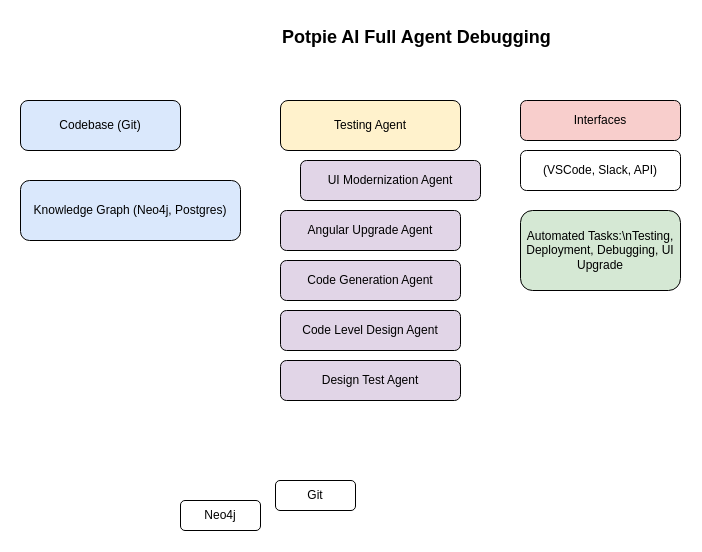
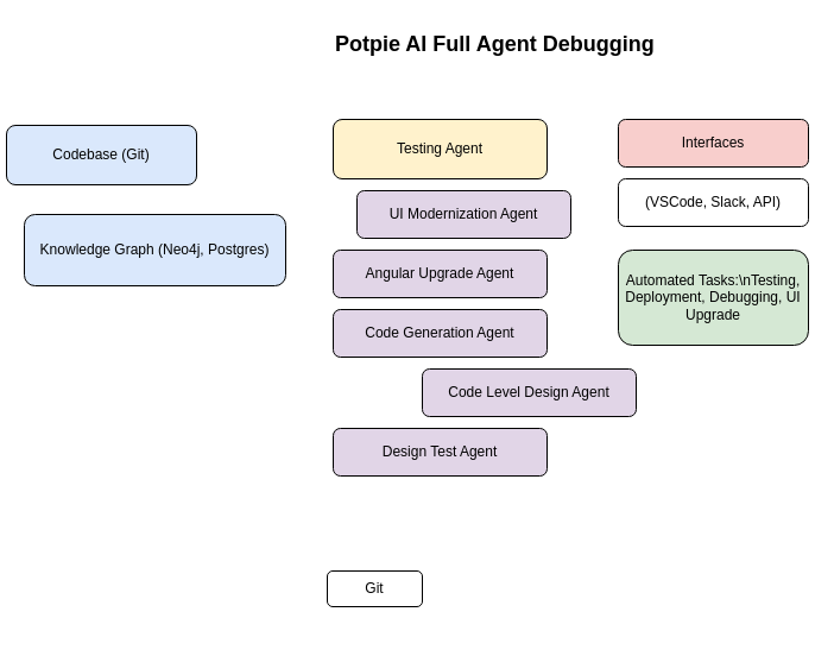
  <mxCell id="0" />
  <mxCell id="1" parent="0" />
  <mxCell id="2" value="Potpie AI Full Agent Debugging" style="text;html=1;fontSize=18;fontStyle=1;" vertex="1" parent="1"><mxGeometry x="280" y="20" width="300" height="40" as="geometry" /></mxCell>
- <mxCell id="3" value="Codebase (Git)" style="shape=rectangle;whiteSpace=wrap;rounded=1;fillColor=#dae8fc;" vertex="1" parent="1"><mxGeometry x="20" y="100" width="160" height="50" as="geometry" /></mxCell>
+ <mxCell id="3" value="Codebase (Git)" style="shape=rectangle;whiteSpace=wrap;rounded=1;fillColor=#dae8fc;" vertex="1" parent="1"><mxGeometry x="5" y="105" width="160" height="50" as="geometry" /></mxCell>
  <mxCell id="4" value="Knowledge Graph (Neo4j, Postgres)" style="shape=rectangle;whiteSpace=wrap;rounded=1;fillColor=#dae8fc;" vertex="1" parent="1"><mxGeometry x="20" y="180" width="220" height="60" as="geometry" /></mxCell>
  <mxCell id="5" value="Testing Agent" style="shape=rectangle;whiteSpace=wrap;rounded=1;fillColor=#fff2cc;" vertex="1" parent="1"><mxGeometry x="280" y="100" width="180" height="50" as="geometry" /></mxCell>
  <mxCell id="6" value="UI Modernization Agent" style="shape=rectangle;whiteSpace=wrap;rounded=1;fillColor=#e1d5e7;" vertex="1" parent="1"><mxGeometry x="300" y="160" width="180" height="40" as="geometry" /></mxCell>
  <mxCell id="7" value="Angular Upgrade Agent" style="shape=rectangle;whiteSpace=wrap;rounded=1;fillColor=#e1d5e7;" vertex="1" parent="1"><mxGeometry x="280" y="210" width="180" height="40" as="geometry" /></mxCell>
  <mxCell id="8" value="Code Generation Agent" style="shape=rectangle;whiteSpace=wrap;rounded=1;fillColor=#e1d5e7;" vertex="1" parent="1"><mxGeometry x="280" y="260" width="180" height="40" as="geometry" /></mxCell>
- <mxCell id="9" value="Code Level Design Agent" style="shape=rectangle;whiteSpace=wrap;rounded=1;fillColor=#e1d5e7;" vertex="1" parent="1"><mxGeometry x="280" y="310" width="180" height="40" as="geometry" /></mxCell>
+ <mxCell id="9" value="Code Level Design Agent" style="shape=rectangle;whiteSpace=wrap;rounded=1;fillColor=#e1d5e7;" vertex="1" parent="1"><mxGeometry x="355" y="310" width="180" height="40" as="geometry" /></mxCell>
  <mxCell id="10" value="Design Test Agent" style="shape=rectangle;whiteSpace=wrap;rounded=1;fillColor=#e1d5e7;" vertex="1" parent="1"><mxGeometry x="280" y="360" width="180" height="40" as="geometry" /></mxCell>
  <mxCell id="11" value="Interfaces" style="shape=rectangle;whiteSpace=wrap;rounded=1;fillColor=#f8cecc;" vertex="1" parent="1"><mxGeometry x="520" y="100" width="160" height="40" as="geometry" /></mxCell>
  <mxCell id="12" value="(VSCode, Slack, API)" style="shape=rectangle;whiteSpace=wrap;rounded=1;fillColor=#ffffff;" vertex="1" parent="1"><mxGeometry x="520" y="150" width="160" height="40" as="geometry" /></mxCell>
  <mxCell id="13" value="Automated Tasks:\nTesting, Deployment, Debugging, UI Upgrade" style="shape=rectangle;whiteSpace=wrap;rounded=1;fillColor=#d5e8d4;" vertex="1" parent="1"><mxGeometry x="520" y="210" width="160" height="80" as="geometry" /></mxCell>
- <mxCell id="14" value="Neo4j" style="shape=rectangle;whiteSpace=wrap;rounded=1;fillColor=#ffffff;" vertex="1" parent="1"><mxGeometry x="180" y="500" width="80" height="30" as="geometry" /></mxCell>
  <mxCell id="15" value="Git" style="shape=rectangle;whiteSpace=wrap;rounded=1;fillColor=#ffffff;" vertex="1" parent="1"><mxGeometry x="275" y="480" width="80" height="30" as="geometry" /></mxCell>
